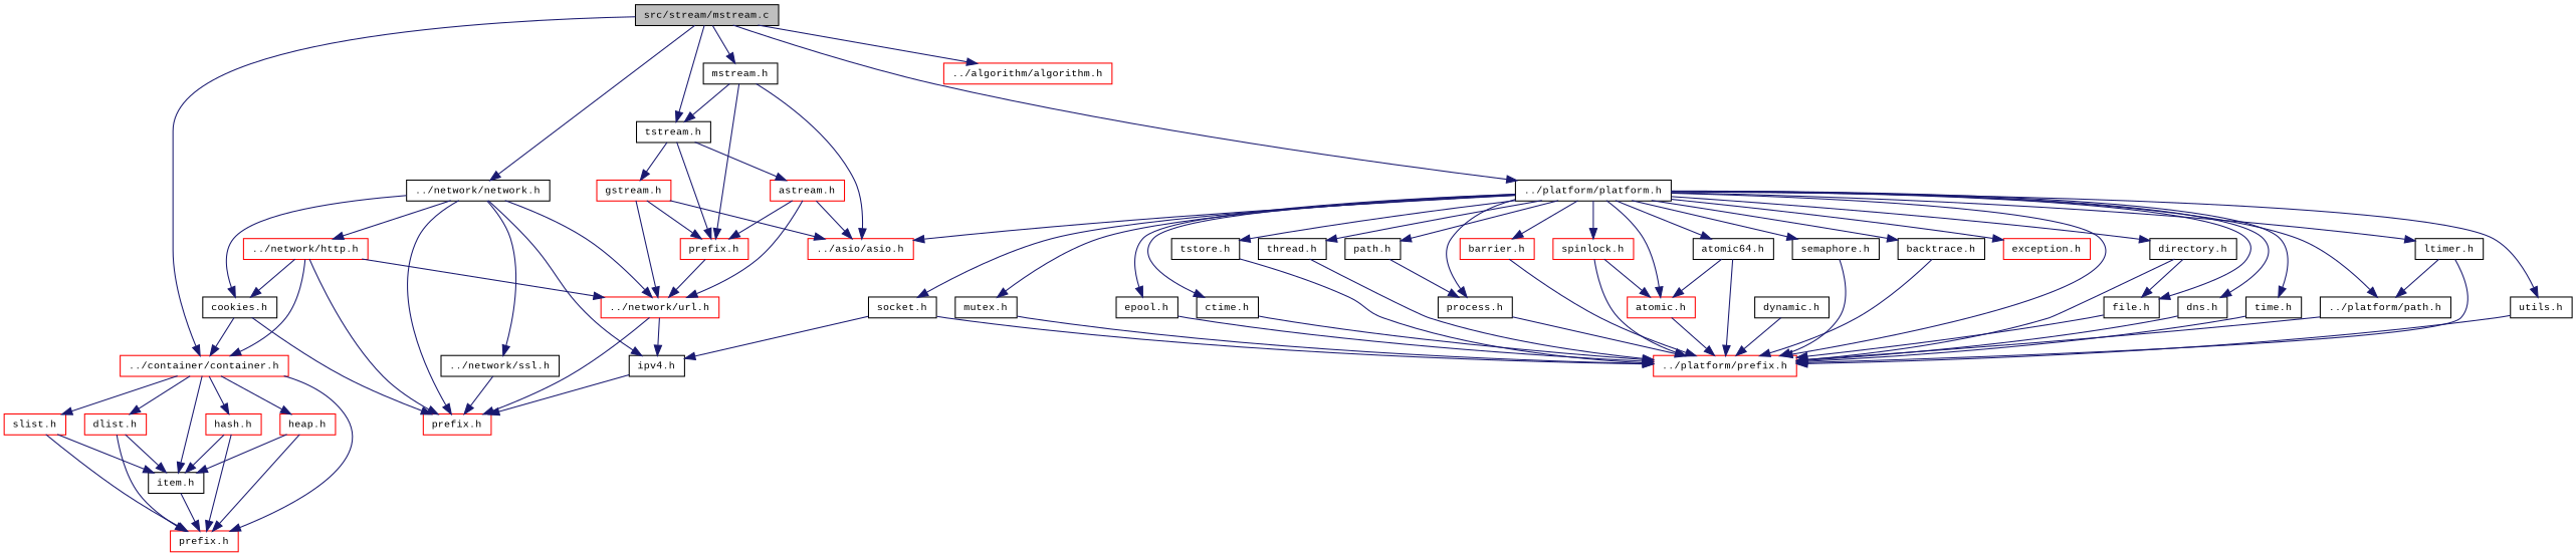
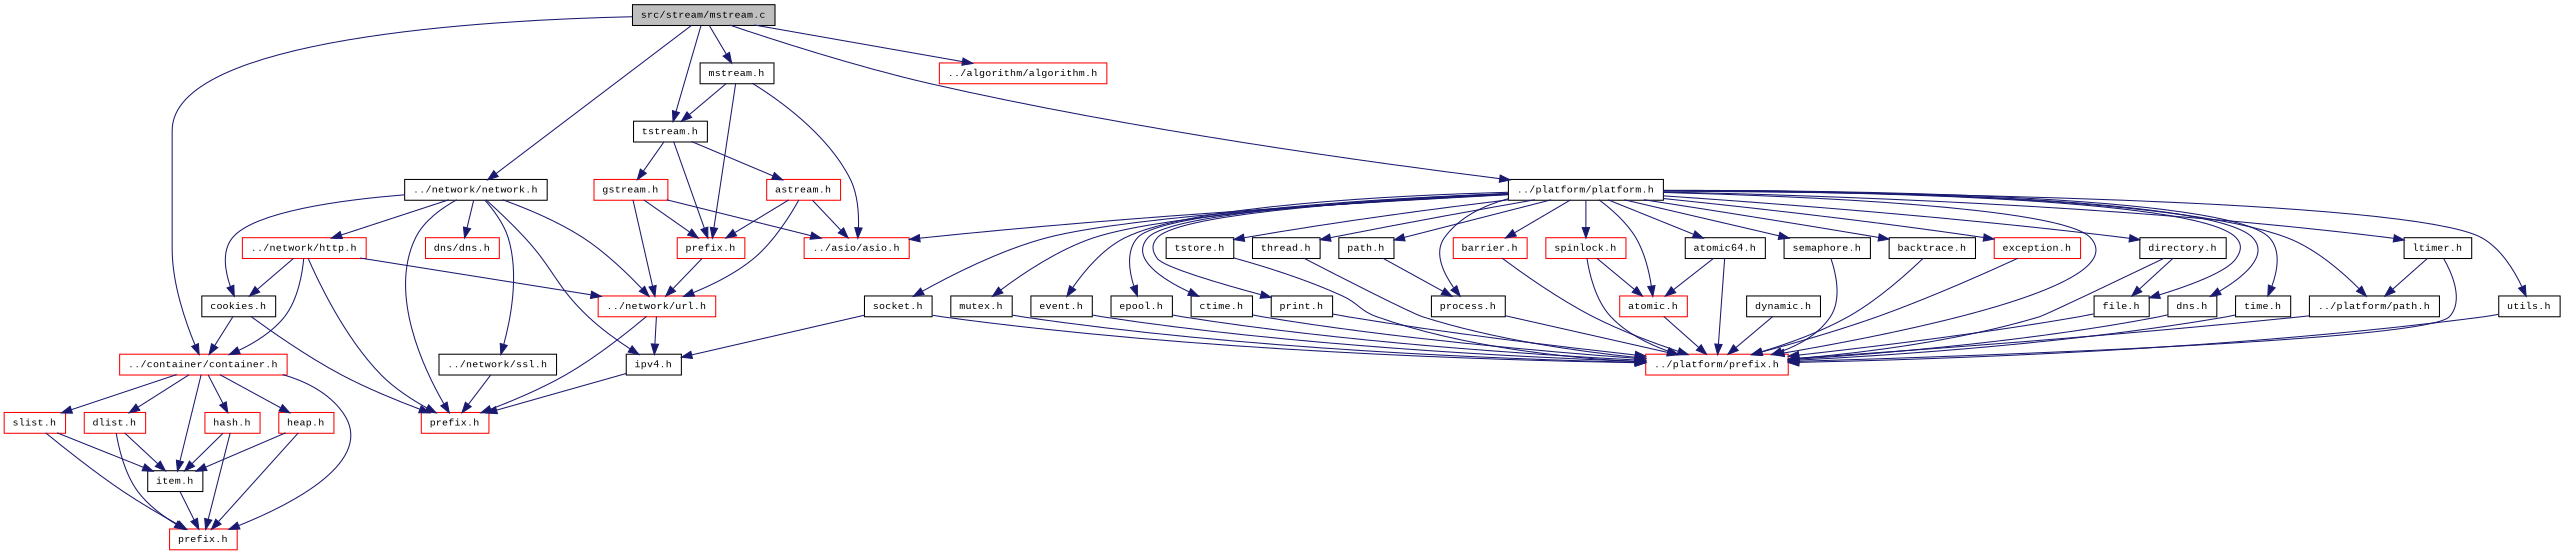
  digraph {
    node [color=black fillcolor=white fontname=CourierNew fontsize=10 shape=record style=filled]
    edge [color=midnightblue fontname=CourierNew fontsize=10 labelfontname=CourierNew labelfontsize=10 style=solid]
    n1 [fillcolor=grey75 fontcolor=black height=0.2 label="src/stream/mstream.c" width=0.4]
    n2 [height=0.2 label="mstream.h" width=0.4]
    n3 [height=0.2 label="tstream.h" width=0.4]
    n4 [height=0.2 label="../network/network.h" width=0.4]
    n5 [color=red height=0.2 label="../container/container.h" width=0.4]
    n6 [height=0.2 label="../platform/platform.h" width=0.4]
    n7 [color=red height=0.2 label="../algorithm/algorithm.h" width=0.4]
    n8 [color=red height=0.2 label="prefix.h" width=0.4]
    n9 [color=red height=0.2 label="../asio/asio.h" width=0.4]
    n10 [color=red height=0.2 label="gstream.h" width=0.4]
    n11 [color=red height=0.2 label="astream.h" width=0.4]
    n12 [color=red height=0.2 label="../network/url.h" width=0.4]
    n13 [color=red height=0.2 label="prefix.h" width=0.4]
    n14 [height=0.2 label="ipv4.h" width=0.4]
    n15 [height=0.2 label="../network/ssl.h" width=0.4]
    n16 [color=red height=0.2 label="../network/http.h" width=0.4]
    n17 [height=0.2 label="cookies.h" width=0.4]
+   n18 [color=red height=0.2 label="dns/dns.h" width=0.4]
    n19 [color=red height=0.2 label="prefix.h" width=0.4]
    n20 [height=0.2 label="item.h" width=0.4]
    n21 [color=red height=0.2 label="hash.h" width=0.4]
    n22 [color=red height=0.2 label="heap.h" width=0.4]
    n23 [color=red height=0.2 label="slist.h" width=0.4]
    n24 [color=red height=0.2 label="dlist.h" width=0.4]
    n25 [color=red height=0.2 label="../platform/prefix.h" width=0.4]
    n26 [height=0.2 label="dns.h" width=0.4]
    n27 [height=0.2 label="path.h" width=0.4]
    n28 [height=0.2 label="file.h" width=0.4]
    n29 [height=0.2 label="time.h" width=0.4]
    n30 [height=0.2 label="utils.h" width=0.4]
    n31 [height=0.2 label="mutex.h" width=0.4]
+   n32 [height=0.2 label="event.h" width=0.4]
    n33 [height=0.2 label="epool.h" width=0.4]
    n34 [height=0.2 label="ctime.h" width=0.4]
    n35 [height=0.2 label="../platform/path.h" width=0.4]
+   n36 [height=0.2 label="print.h" width=0.4]
    n37 [height=0.2 label="ltimer.h" width=0.4]
    n38 [height=0.2 label="tstore.h" width=0.4]
    n39 [height=0.2 label="socket.h" width=0.4]
    n40 [height=0.2 label="thread.h" width=0.4]
    n41 [color=red height=0.2 label="atomic.h" width=0.4]
    n42 [color=red height=0.2 label="barrier.h" width=0.4]
    n43 [height=0.2 label="process.h" width=0.4]
    n44 [color=red height=0.2 label="spinlock.h" width=0.4]
    n45 [height=0.2 label="atomic64.h" width=0.4]
    n46 [height=0.2 label="semaphore.h" width=0.4]
    n47 [height=0.2 label="backtrace.h" width=0.4]
    n48 [height=0.2 label="directory.h" width=0.4]
    n49 [color=red height=0.2 label="exception.h" width=0.4]
    n50 [height=0.2 label="dynamic.h" width=0.4]
    n1 -> n2
    n1 -> n3
    n1 -> n4
    n1 -> n5
    n1 -> n6
    n1 -> n7
    n2 -> n3
    n2 -> n8
    n2 -> n9
    n3 -> n8
    n3 -> n10
    n3 -> n11
    n4 -> n12
    n4 -> n13
    n4 -> n14
    n4 -> n15
    n4 -> n16
    n4 -> n17
+   n4 -> n18
    n5 -> n19
    n5 -> n20
    n5 -> n21
    n5 -> n22
    n5 -> n23
    n5 -> n24
    n6 -> n9
    n6 -> n25
    n6 -> n26
    n6 -> n27
    n6 -> n28
    n6 -> n29
    n6 -> n30
    n6 -> n31
+   n6 -> n32
    n6 -> n33
    n6 -> n34
    n6 -> n35
+   n6 -> n36
    n6 -> n37
    n6 -> n38
    n6 -> n39
    n6 -> n40
    n6 -> n41
    n6 -> n42
    n6 -> n43
    n6 -> n44
    n6 -> n45
    n6 -> n46
    n6 -> n47
    n6 -> n48
    n6 -> n49
    n8 -> n12
    n10 -> n8
    n10 -> n9
    n10 -> n12
    n11 -> n8
    n11 -> n9
    n11 -> n12
    n12 -> n13
    n12 -> n14
    n14 -> n13
    n15 -> n13
    n16 -> n5
    n16 -> n12
    n16 -> n13
    n16 -> n17
    n17 -> n5
    n17 -> n13
    n20 -> n19
    n21 -> n19
    n21 -> n20
    n22 -> n19
    n22 -> n20
    n23 -> n19
    n23 -> n20
    n24 -> n19
    n24 -> n20
    n26 -> n25
    n27 -> n43
    n28 -> n25
    n29 -> n25
    n30 -> n25
    n31 -> n25
+   n32 -> n25
    n33 -> n25
    n34 -> n25
    n35 -> n25
+   n36 -> n25
    n37 -> n25
    n37 -> n35
    n38 -> n25
    n39 -> n14
    n39 -> n25
    n40 -> n25
    n41 -> n25
    n42 -> n25
    n43 -> n25
    n44 -> n25
    n44 -> n41
    n45 -> n25
    n45 -> n41
    n46 -> n25
    n47 -> n25
    n48 -> n25
    n48 -> n28
+   n49 -> n25
    n50 -> n25
  }
